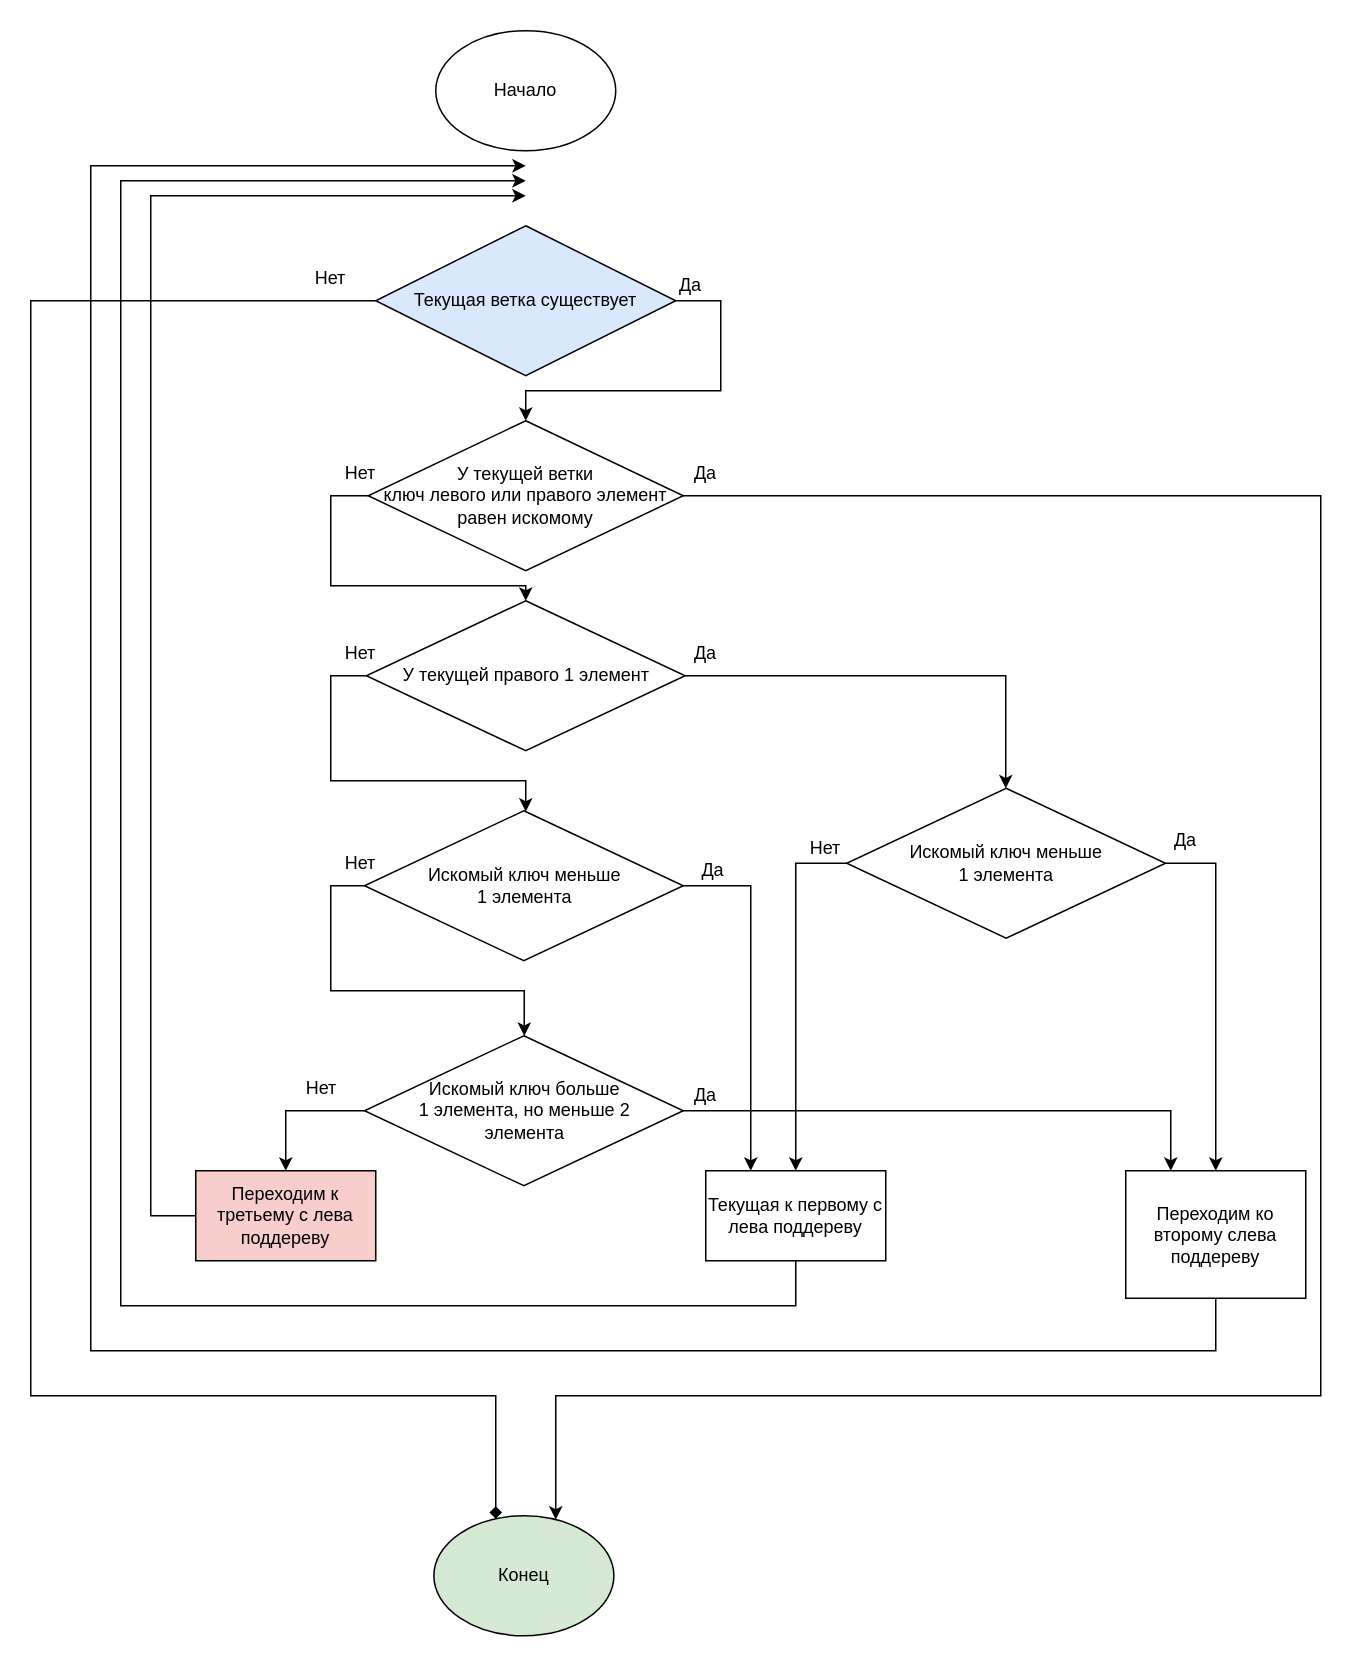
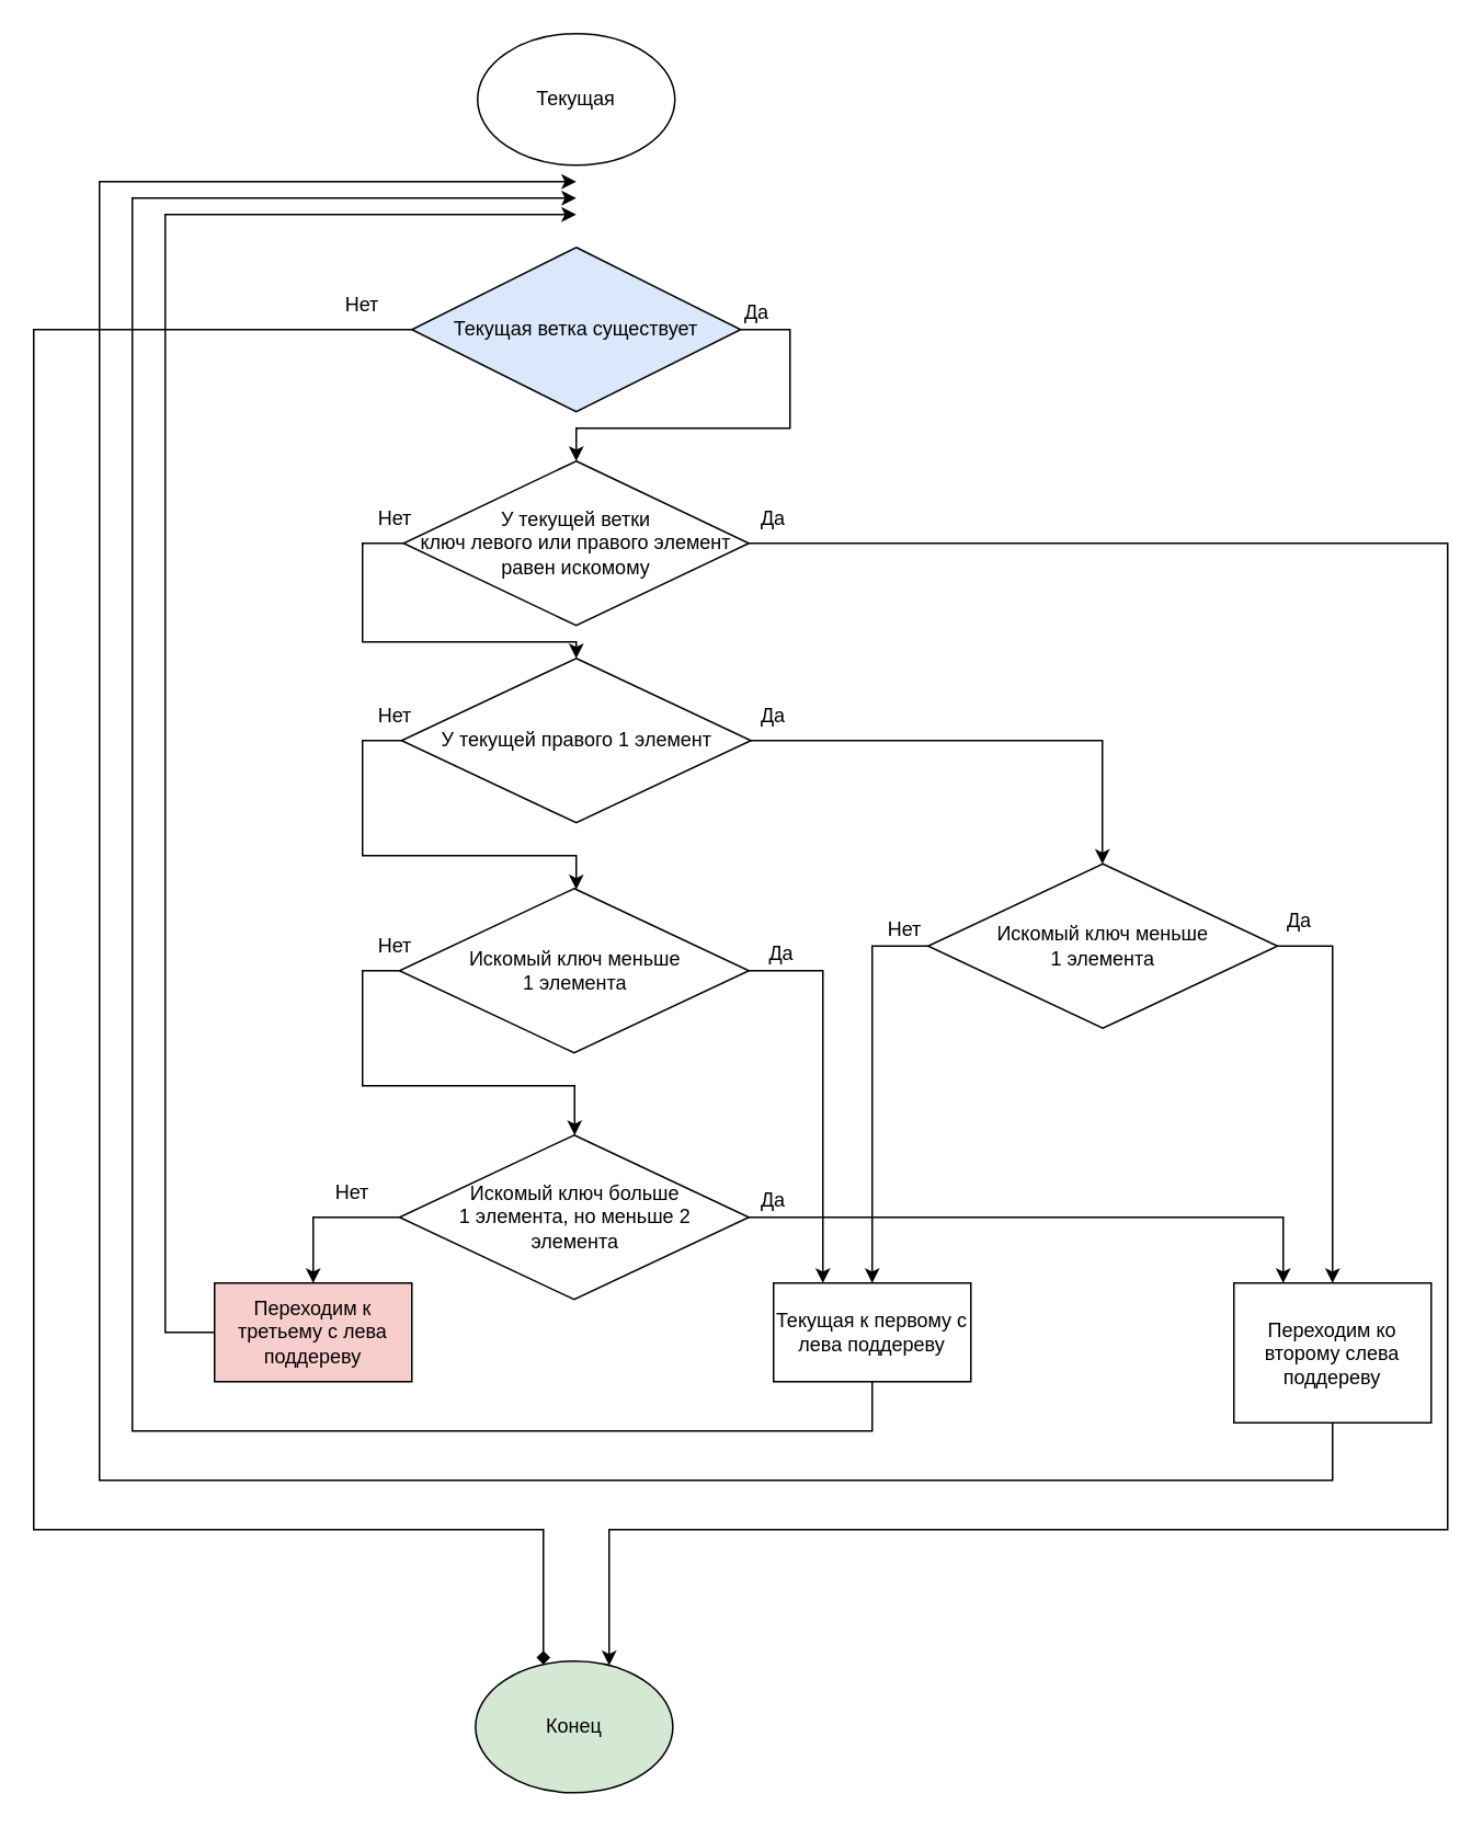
  <mxCell id="0" />
  <mxCell id="1" parent="0" />
- <mxCell id="2" value="Начало" style="ellipse;whiteSpace=wrap;html=1;" parent="1" vertex="1"><mxGeometry x="290" y="20" width="120" height="80" as="geometry" /></mxCell>
+ <mxCell id="2" value="Текущая" style="ellipse;whiteSpace=wrap;html=1;" parent="1" vertex="1"><mxGeometry x="290" y="20" width="120" height="80" as="geometry" /></mxCell>
  <mxCell id="3" style="edgeStyle=orthogonalEdgeStyle;rounded=0;orthogonalLoop=1;jettySize=auto;html=1;" parent="1" source="5" target="8" edge="1"><mxGeometry relative="1" as="geometry"><Array as="points"><mxPoint x="480" y="200" /><mxPoint x="480" y="260" /><mxPoint x="350" y="260" /></Array></mxGeometry></mxCell>
  <mxCell id="4" style="edgeStyle=orthogonalEdgeStyle;rounded=0;orthogonalLoop=1;jettySize=auto;html=1;endArrow=diamond;" parent="1" source="5" target="21" edge="1"><mxGeometry relative="1" as="geometry"><Array as="points"><mxPoint x="20" y="200" /><mxPoint x="20" y="930" /><mxPoint x="330" y="930" /></Array></mxGeometry></mxCell>
  <mxCell id="5" value="&lt;div&gt;Текущая ветка существует&lt;/div&gt;" style="rhombus;whiteSpace=wrap;html=1;fillColor=#dae8fc;" parent="1" vertex="1"><mxGeometry x="250" y="150" width="200" height="100" as="geometry" /></mxCell>
  <mxCell id="6" style="edgeStyle=orthogonalEdgeStyle;rounded=0;orthogonalLoop=1;jettySize=auto;html=1;" parent="1" source="8" target="11" edge="1"><mxGeometry relative="1" as="geometry"><Array as="points"><mxPoint x="220" y="330" /><mxPoint x="220" y="390" /><mxPoint x="350" y="390" /></Array></mxGeometry></mxCell>
  <mxCell id="7" style="edgeStyle=orthogonalEdgeStyle;rounded=0;orthogonalLoop=1;jettySize=auto;html=1;" parent="1" source="8" target="21" edge="1"><mxGeometry relative="1" as="geometry"><Array as="points"><mxPoint x="880" y="330" /><mxPoint x="880" y="930" /><mxPoint x="370" y="930" /></Array></mxGeometry></mxCell>
  <mxCell id="8" value="&lt;div&gt;У текущей ветки&lt;/div&gt;&lt;div&gt; ключ левого или правого элемент&lt;/div&gt;&lt;div&gt; равен искомому&lt;br&gt;&lt;/div&gt;" style="rhombus;whiteSpace=wrap;html=1;" parent="1" vertex="1"><mxGeometry x="245" y="280" width="210" height="100" as="geometry" /></mxCell>
  <mxCell id="9" style="edgeStyle=orthogonalEdgeStyle;rounded=0;orthogonalLoop=1;jettySize=auto;html=1;" parent="1" source="11" target="14" edge="1"><mxGeometry relative="1" as="geometry"><Array as="points"><mxPoint x="670" y="450" /></Array></mxGeometry></mxCell>
  <mxCell id="10" style="edgeStyle=orthogonalEdgeStyle;rounded=0;orthogonalLoop=1;jettySize=auto;html=1;" parent="1" source="11" target="17" edge="1"><mxGeometry relative="1" as="geometry"><Array as="points"><mxPoint x="220" y="450" /><mxPoint x="220" y="520" /><mxPoint x="350" y="520" /></Array></mxGeometry></mxCell>
  <mxCell id="11" value="У текущей правого 1 элемент" style="rhombus;whiteSpace=wrap;html=1;" parent="1" vertex="1"><mxGeometry x="243.75" y="400" width="212.5" height="100" as="geometry" /></mxCell>
  <mxCell id="12" style="edgeStyle=orthogonalEdgeStyle;rounded=0;orthogonalLoop=1;jettySize=auto;html=1;" edge="1" parent="1" source="14" target="29"><mxGeometry relative="1" as="geometry"><mxPoint x="510" y="620" as="targetPoint" /><Array as="points"><mxPoint x="530" y="575" /></Array></mxGeometry></mxCell>
  <mxCell id="13" style="edgeStyle=orthogonalEdgeStyle;rounded=0;orthogonalLoop=1;jettySize=auto;html=1;" edge="1" parent="1" source="14" target="31"><mxGeometry relative="1" as="geometry"><Array as="points"><mxPoint x="810" y="575" /></Array></mxGeometry></mxCell>
  <mxCell id="14" value="&lt;div&gt;Искомый ключ меньше&lt;/div&gt;&lt;div&gt; 1 элемента&lt;/div&gt;" style="rhombus;whiteSpace=wrap;html=1;" parent="1" vertex="1"><mxGeometry x="564" y="525" width="212.5" height="100" as="geometry" /></mxCell>
  <mxCell id="15" style="edgeStyle=orthogonalEdgeStyle;rounded=0;orthogonalLoop=1;jettySize=auto;html=1;" parent="1" source="17" target="20" edge="1"><mxGeometry relative="1" as="geometry"><Array as="points"><mxPoint x="220" y="590" /><mxPoint x="220" y="660" /><mxPoint x="349" y="660" /></Array></mxGeometry></mxCell>
  <mxCell id="16" style="edgeStyle=orthogonalEdgeStyle;rounded=0;orthogonalLoop=1;jettySize=auto;html=1;entryX=0.25;entryY=0;entryDx=0;entryDy=0;" edge="1" parent="1" source="17" target="29"><mxGeometry relative="1" as="geometry" /></mxCell>
  <mxCell id="17" value="&lt;div&gt;Искомый ключ меньше&lt;/div&gt;&lt;div&gt; 1 элемента&lt;/div&gt;" style="rhombus;whiteSpace=wrap;html=1;" parent="1" vertex="1"><mxGeometry x="242.5" y="540" width="212.5" height="100" as="geometry" /></mxCell>
  <mxCell id="18" style="edgeStyle=orthogonalEdgeStyle;rounded=0;orthogonalLoop=1;jettySize=auto;html=1;" edge="1" parent="1" source="20" target="31"><mxGeometry relative="1" as="geometry"><Array as="points"><mxPoint x="780" y="740" /></Array></mxGeometry></mxCell>
  <mxCell id="19" style="edgeStyle=orthogonalEdgeStyle;rounded=0;orthogonalLoop=1;jettySize=auto;html=1;" edge="1" parent="1" source="20" target="33"><mxGeometry relative="1" as="geometry"><Array as="points"><mxPoint x="190" y="740" /></Array></mxGeometry></mxCell>
  <mxCell id="20" value="&lt;div&gt;Искомый ключ больше&lt;/div&gt;&lt;div&gt; 1 элемента, но меньше 2&lt;/div&gt;&lt;div&gt;элемента&lt;br&gt;&lt;/div&gt;" style="rhombus;whiteSpace=wrap;html=1;" parent="1" vertex="1"><mxGeometry x="242.5" y="690" width="212.5" height="100" as="geometry" /></mxCell>
  <mxCell id="21" value="Конец" style="ellipse;whiteSpace=wrap;html=1;fillColor=#d5e8d4;" parent="1" vertex="1"><mxGeometry x="288.75" y="1010" width="120" height="80" as="geometry" /></mxCell>
  <mxCell id="22" value="Нет" style="text;html=1;strokeColor=none;fillColor=none;align=center;verticalAlign=middle;whiteSpace=wrap;rounded=0;" vertex="1" parent="1"><mxGeometry x="190" y="170" width="60" height="30" as="geometry" /></mxCell>
  <mxCell id="23" value="&lt;div&gt;Да&lt;/div&gt;" style="text;html=1;strokeColor=none;fillColor=none;align=center;verticalAlign=middle;whiteSpace=wrap;rounded=0;" vertex="1" parent="1"><mxGeometry x="440" y="180" width="40" height="20" as="geometry" /></mxCell>
  <mxCell id="24" value="Нет" style="text;html=1;strokeColor=none;fillColor=none;align=center;verticalAlign=middle;whiteSpace=wrap;rounded=0;" vertex="1" parent="1"><mxGeometry x="210" y="300" width="60" height="30" as="geometry" /></mxCell>
  <mxCell id="25" value="Нет" style="text;html=1;strokeColor=none;fillColor=none;align=center;verticalAlign=middle;whiteSpace=wrap;rounded=0;" vertex="1" parent="1"><mxGeometry x="210" y="420" width="60" height="30" as="geometry" /></mxCell>
  <mxCell id="26" value="Нет" style="text;html=1;strokeColor=none;fillColor=none;align=center;verticalAlign=middle;whiteSpace=wrap;rounded=0;" vertex="1" parent="1"><mxGeometry x="210" y="560" width="60" height="30" as="geometry" /></mxCell>
  <mxCell id="27" value="Нет" style="text;html=1;strokeColor=none;fillColor=none;align=center;verticalAlign=middle;whiteSpace=wrap;rounded=0;" vertex="1" parent="1"><mxGeometry x="183.75" y="710" width="60" height="30" as="geometry" /></mxCell>
  <mxCell id="28" style="edgeStyle=orthogonalEdgeStyle;rounded=0;orthogonalLoop=1;jettySize=auto;html=1;" edge="1" parent="1" source="29"><mxGeometry relative="1" as="geometry"><mxPoint x="350" y="120" as="targetPoint" /><Array as="points"><mxPoint x="530" y="870" /><mxPoint x="80" y="870" /><mxPoint x="80" y="120" /><mxPoint x="350" y="120" /></Array></mxGeometry></mxCell>
  <mxCell id="29" value="Текущая к первому с лева поддереву" style="rounded=0;whiteSpace=wrap;html=1;" vertex="1" parent="1"><mxGeometry x="470" y="780" width="120" height="60" as="geometry" /></mxCell>
  <mxCell id="30" style="edgeStyle=orthogonalEdgeStyle;rounded=0;orthogonalLoop=1;jettySize=auto;html=1;" edge="1" parent="1" source="31"><mxGeometry relative="1" as="geometry"><mxPoint x="350" y="110" as="targetPoint" /><Array as="points"><mxPoint x="810" y="900" /><mxPoint x="60" y="900" /><mxPoint x="60" y="110" /><mxPoint x="350" y="110" /></Array></mxGeometry></mxCell>
  <mxCell id="31" value="Переходим ко второму слева поддереву " style="rounded=0;whiteSpace=wrap;html=1;" vertex="1" parent="1"><mxGeometry x="750" y="780" width="120" height="85" as="geometry" /></mxCell>
  <mxCell id="32" style="edgeStyle=orthogonalEdgeStyle;rounded=0;orthogonalLoop=1;jettySize=auto;html=1;" edge="1" parent="1" source="33"><mxGeometry relative="1" as="geometry"><mxPoint x="350" y="130" as="targetPoint" /><Array as="points"><mxPoint x="100" y="810" /><mxPoint x="100" y="130" /><mxPoint x="350" y="130" /></Array></mxGeometry></mxCell>
  <mxCell id="33" value="Переходим к третьему с лева поддереву" style="rounded=0;whiteSpace=wrap;html=1;fillColor=#f8cecc;" vertex="1" parent="1"><mxGeometry x="130" y="780" width="120" height="60" as="geometry" /></mxCell>
  <mxCell id="34" value="&lt;div&gt;Да&lt;/div&gt;" style="text;html=1;strokeColor=none;fillColor=none;align=center;verticalAlign=middle;whiteSpace=wrap;rounded=0;" vertex="1" parent="1"><mxGeometry x="450" y="305" width="40" height="20" as="geometry" /></mxCell>
  <mxCell id="35" value="&lt;div&gt;Да&lt;/div&gt;" style="text;html=1;strokeColor=none;fillColor=none;align=center;verticalAlign=middle;whiteSpace=wrap;rounded=0;" vertex="1" parent="1"><mxGeometry x="450" y="425" width="40" height="20" as="geometry" /></mxCell>
  <mxCell id="36" value="&lt;div&gt;Да&lt;/div&gt;" style="text;html=1;strokeColor=none;fillColor=none;align=center;verticalAlign=middle;whiteSpace=wrap;rounded=0;" vertex="1" parent="1"><mxGeometry x="770" y="550" width="40" height="20" as="geometry" /></mxCell>
  <mxCell id="37" value="&lt;div&gt;Да&lt;/div&gt;" style="text;html=1;strokeColor=none;fillColor=none;align=center;verticalAlign=middle;whiteSpace=wrap;rounded=0;" vertex="1" parent="1"><mxGeometry x="455" y="570" width="40" height="20" as="geometry" /></mxCell>
  <mxCell id="38" value="&lt;div&gt;Да&lt;/div&gt;" style="text;html=1;strokeColor=none;fillColor=none;align=center;verticalAlign=middle;whiteSpace=wrap;rounded=0;" vertex="1" parent="1"><mxGeometry x="450" y="720" width="40" height="20" as="geometry" /></mxCell>
  <mxCell id="39" value="Нет" style="text;html=1;strokeColor=none;fillColor=none;align=center;verticalAlign=middle;whiteSpace=wrap;rounded=0;" vertex="1" parent="1"><mxGeometry x="520" y="550" width="60" height="30" as="geometry" /></mxCell>
